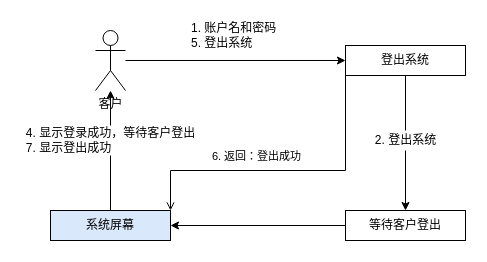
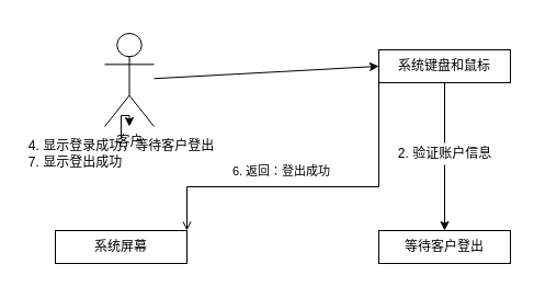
  <mxCell id="0" />
  <mxCell id="1" parent="0" />
- <mxCell id="2" value="客户" style="shape=umlActor;verticalLabelPosition=bottom;verticalAlign=top;html=1;outlineConnect=0;" vertex="1" parent="1"><mxGeometry x="95" y="30" width="30" height="60" as="geometry" /></mxCell>
+ <mxCell id="2" value="客户" style="shape=umlActor;verticalLabelPosition=bottom;verticalAlign=top;html=1;outlineConnect=0;" vertex="1" parent="1"><mxGeometry x="95" y="30" width="45" height="85" as="geometry" /></mxCell>
  <mxCell id="3" style="edgeStyle=orthogonalEdgeStyle;rounded=0;orthogonalLoop=1;jettySize=auto;html=1;exitX=0;exitY=1;exitDx=0;exitDy=0;entryX=1;entryY=0;entryDx=0;entryDy=0;endArrow=open;" edge="1" parent="1" source="5" target="9"><mxGeometry relative="1" as="geometry"><Array as="points"><mxPoint x="345" y="170" /><mxPoint x="170" y="170" /></Array></mxGeometry></mxCell>
  <mxCell id="4" value="6. 返回：登出成功" style="edgeLabel;html=1;align=center;verticalAlign=middle;resizable=0;points=[];" vertex="1" connectable="0" parent="3"><mxGeometry x="0.194" y="2" relative="1" as="geometry"><mxPoint y="-17" as="offset" /></mxGeometry></mxCell>
- <mxCell id="5" value="登出系统" style="rounded=0;whiteSpace=wrap;html=1;" vertex="1" parent="1"><mxGeometry x="345" y="45" width="120" height="30" as="geometry" /></mxCell>
- <mxCell id="6" style="edgeStyle=orthogonalEdgeStyle;rounded=0;orthogonalLoop=1;jettySize=auto;html=1;entryX=1;entryY=0.5;entryDx=0;entryDy=0;" edge="1" parent="1" source="7" target="9"><mxGeometry relative="1" as="geometry" /></mxCell>
+ <mxCell id="5" value="系统键盘和鼠标" style="rounded=0;whiteSpace=wrap;html=1;" vertex="1" parent="1"><mxGeometry x="345" y="45" width="120" height="30" as="geometry" /></mxCell>
  <mxCell id="7" value="等待客户登出" style="rounded=0;whiteSpace=wrap;html=1;" vertex="1" parent="1"><mxGeometry x="345" y="210" width="120" height="30" as="geometry" /></mxCell>
  <mxCell id="8" style="edgeStyle=orthogonalEdgeStyle;rounded=0;orthogonalLoop=1;jettySize=auto;html=1;exitX=0.5;exitY=0;exitDx=0;exitDy=0;startArrow=none;" edge="1" parent="1" source="13" target="2"><mxGeometry relative="1" as="geometry" /></mxCell>
- <mxCell id="9" value="系统屏幕" style="rounded=0;whiteSpace=wrap;html=1;fillColor=#dae8fc;" vertex="1" parent="1"><mxGeometry x="50" y="210" width="120" height="30" as="geometry" /></mxCell>
+ <mxCell id="9" value="系统屏幕" style="rounded=0;whiteSpace=wrap;html=1;" vertex="1" parent="1"><mxGeometry x="50" y="210" width="120" height="30" as="geometry" /></mxCell>
  <mxCell id="10" value="" style="endArrow=classic;html=1;entryX=0;entryY=0.5;entryDx=0;entryDy=0;" edge="1" parent="1" source="2" target="5"><mxGeometry width="50" height="50" relative="1" as="geometry"><mxPoint x="175" y="130" as="sourcePoint" /><mxPoint x="305" y="50" as="targetPoint" /></mxGeometry></mxCell>
- <mxCell id="11" value="1. 账户名和密码&lt;br&gt;5. 登出系统" style="text;html=1;align=left;verticalAlign=middle;resizable=0;points=[];autosize=1;strokeColor=none;" vertex="1" parent="1"><mxGeometry x="188.5" y="20" width="100" height="30" as="geometry" /></mxCell>
  <mxCell id="12" value="" style="endArrow=classic;html=1;exitX=0.5;exitY=1;exitDx=0;exitDy=0;entryX=0.5;entryY=0;entryDx=0;entryDy=0;startArrow=none;" edge="1" parent="1" source="15" target="7"><mxGeometry width="50" height="50" relative="1" as="geometry"><mxPoint x="385" y="150" as="sourcePoint" /><mxPoint x="435" y="100" as="targetPoint" /></mxGeometry></mxCell>
  <mxCell id="13" value="&lt;div style=&quot;text-align: left&quot;&gt;&lt;span&gt;4. 显示登录成功，等待客户登出&lt;/span&gt;&lt;/div&gt;&lt;div style=&quot;text-align: left&quot;&gt;&lt;span&gt;7. 显示登出成功&lt;/span&gt;&lt;/div&gt;" style="text;html=1;align=center;verticalAlign=middle;resizable=0;points=[];autosize=1;strokeColor=none;" vertex="1" parent="1"><mxGeometry x="20" y="125" width="180" height="30" as="geometry" /></mxCell>
- <mxCell id="14" value="" style="edgeStyle=orthogonalEdgeStyle;rounded=0;orthogonalLoop=1;jettySize=auto;html=1;exitX=0.5;exitY=0;exitDx=0;exitDy=0;endArrow=none;" edge="1" parent="1" source="9" target="13"><mxGeometry relative="1" as="geometry"><mxPoint x="155" y="210" as="sourcePoint" /><mxPoint x="110" y="90" as="targetPoint" /></mxGeometry></mxCell>
- <mxCell id="15" value="2. 登出系统" style="text;html=1;align=center;verticalAlign=middle;resizable=0;points=[];autosize=1;strokeColor=none;" vertex="1" parent="1"><mxGeometry x="355" y="130" width="100" height="20" as="geometry" /></mxCell>
+ <mxCell id="15" value="2. 验证账户信息" style="text;html=1;align=center;verticalAlign=middle;resizable=0;points=[];autosize=1;strokeColor=none;" vertex="1" parent="1"><mxGeometry x="355" y="130" width="100" height="20" as="geometry" /></mxCell>
  <mxCell id="16" value="" style="endArrow=none;html=1;exitX=0.5;exitY=1;exitDx=0;exitDy=0;entryX=0.5;entryY=0;entryDx=0;entryDy=0;" edge="1" parent="1" source="5" target="15"><mxGeometry width="50" height="50" relative="1" as="geometry"><mxPoint x="405" y="75" as="sourcePoint" /><mxPoint x="405" y="210" as="targetPoint" /></mxGeometry></mxCell>
